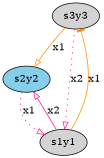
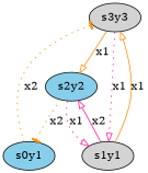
  digraph {
    node [fillcolor=lightgrey style=filled]
    edge [arrowhead=onormal color=darkorange style=dotted]
    s3y3
+   s0y1 [fillcolor=skyblue]
    s2y2 [fillcolor=skyblue]
    s1y1
    s3y3 -> s2y2 [label=x1 style=solid]
-   s3y3 -> s1y1 [color=deeppink label=x2]
+   s3y3 -> s1y1 [color=deeppink label=x1]
+   s0y1 -> s3y3 [arrowhead=tee label=x2]
+   s2y2 -> s0y1 [arrowhead=tee label=x2]
    s2y2 -> s1y1 [color=deeppink label=x1]
-   s1y1 -> s3y3 [arrowhead=tee label=x1 style=solid]
+   s1y1 -> s3y3 [label=x1 style=solid]
    s1y1 -> s2y2 [color=deeppink label=x2 style=solid]
  }
